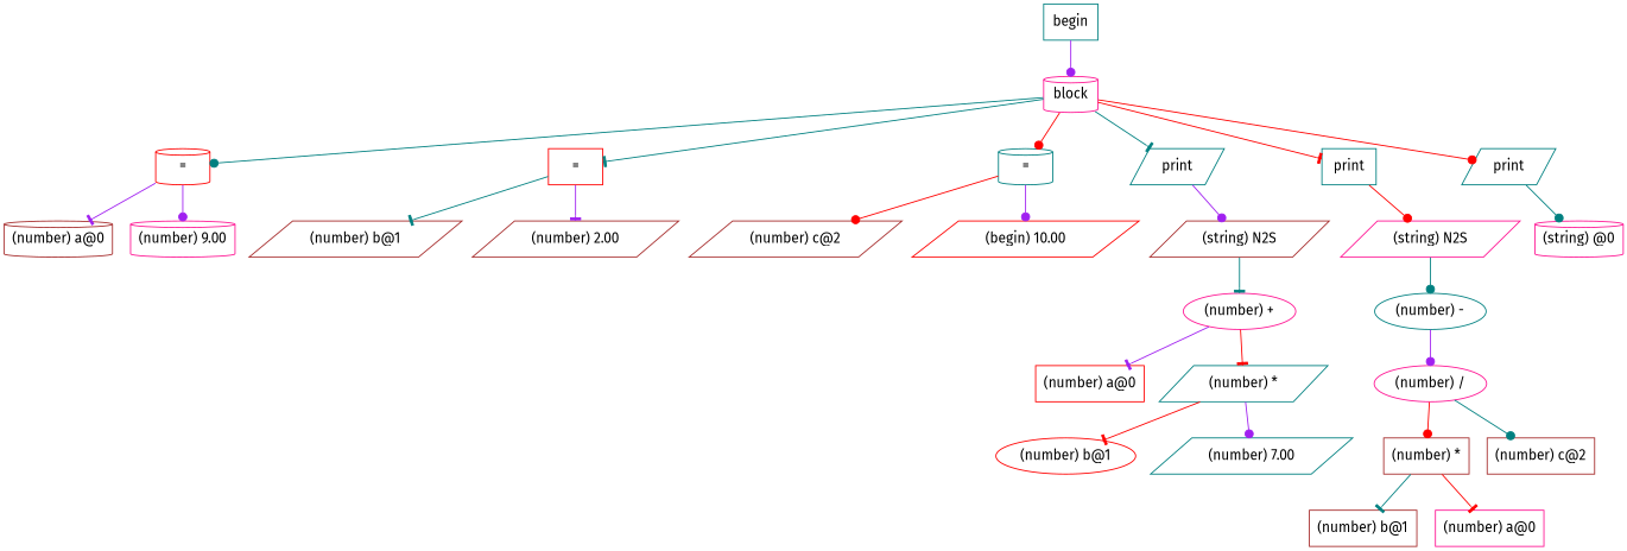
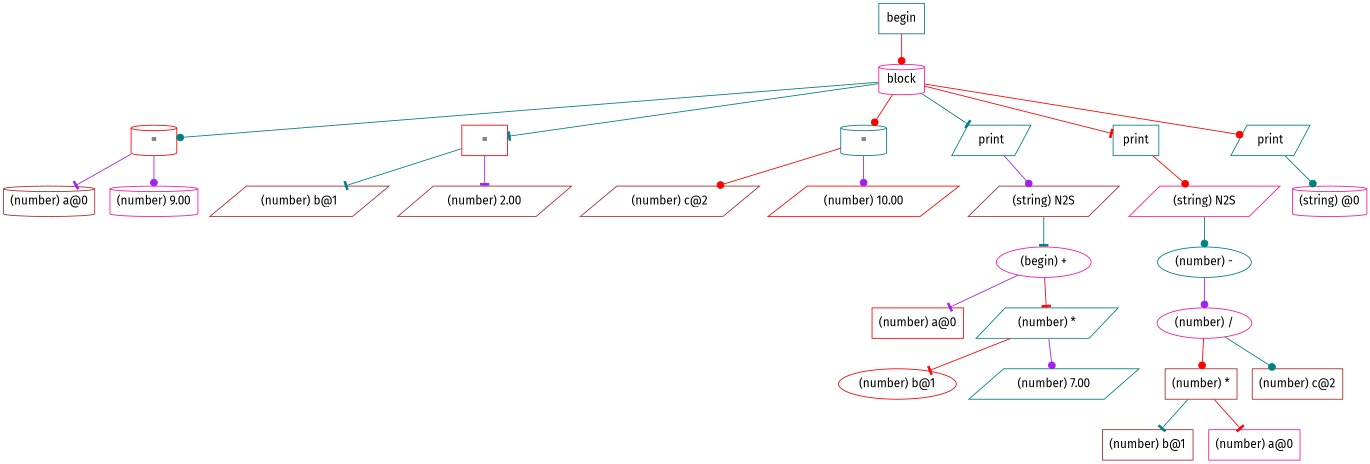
  digraph {
    fontname="Fira Sans"
    ordering=out
    node [color=teal fontname="Fira Sans" shape=parallelogram]
    edge [arrowhead=dot color=red fontname="Fira Sans"]
    n1 [label=begin shape=box]
    n2 [color=deeppink label=block shape=cylinder]
    n3 [color=red label="=" shape=cylinder]
    n4 [color=red label="=" shape=box]
    n5 [label="=" shape=cylinder]
    n6 [label=print]
    n7 [label=print shape=box]
    n8 [label=print]
    n9 [color=brown label="(number) a@0" shape=cylinder]
    n10 [color=deeppink label="(number) 9.00" shape=cylinder]
    n11 [color=brown label="(number) b@1"]
    n12 [color=brown label="(number) 2.00"]
    n13 [color=brown label="(number) c@2"]
-   n14 [color=red label="(begin) 10.00"]
+   n14 [color=red label="(number) 10.00"]
    n15 [color=brown label="(string) N2S"]
    n16 [color=deeppink label="(string) N2S"]
    n17 [color=deeppink label="(string) @0" shape=cylinder]
-   n18 [color=deeppink label="(number) +" shape=ellipse]
+   n18 [color=deeppink label="(begin) +" shape=ellipse]
    n19 [color=red label="(number) a@0" shape=box]
    n20 [label="(number) *"]
    n21 [color=red label="(number) b@1" shape=ellipse]
    n22 [label="(number) 7.00"]
    n23 [label="(number) -" shape=ellipse]
    n24 [color=deeppink label="(number) /" shape=ellipse]
    n25 [color=brown label="(number) *" shape=box]
    n26 [color=brown label="(number) c@2" shape=box]
    n27 [color=brown label="(number) b@1" shape=box]
    n28 [color=deeppink label="(number) a@0" shape=box]
-   n1 -> n2 [color=purple]
+   n1 -> n2
    n2 -> n3 [color=teal]
    n2 -> n4 [arrowhead=tee color=teal]
    n2 -> n5
    n2 -> n6 [arrowhead=tee color=teal]
    n2 -> n7 [arrowhead=tee]
    n2 -> n8
    n3 -> n9 [arrowhead=tee color=purple]
    n3 -> n10 [color=purple]
    n4 -> n11 [arrowhead=tee color=teal]
    n4 -> n12 [arrowhead=tee color=purple]
    n5 -> n13
    n5 -> n14 [color=purple]
    n6 -> n15 [color=purple]
    n7 -> n16
    n8 -> n17 [color=teal]
    n15 -> n18 [arrowhead=tee color=teal]
    n16 -> n23 [color=teal]
    n18 -> n19 [arrowhead=tee color=purple]
    n18 -> n20 [arrowhead=tee]
    n20 -> n21 [arrowhead=tee]
    n20 -> n22 [color=purple]
    n23 -> n24 [color=purple]
    n24 -> n25
    n24 -> n26 [color=teal]
    n25 -> n27 [arrowhead=tee color=teal]
    n25 -> n28 [arrowhead=tee]
  }
